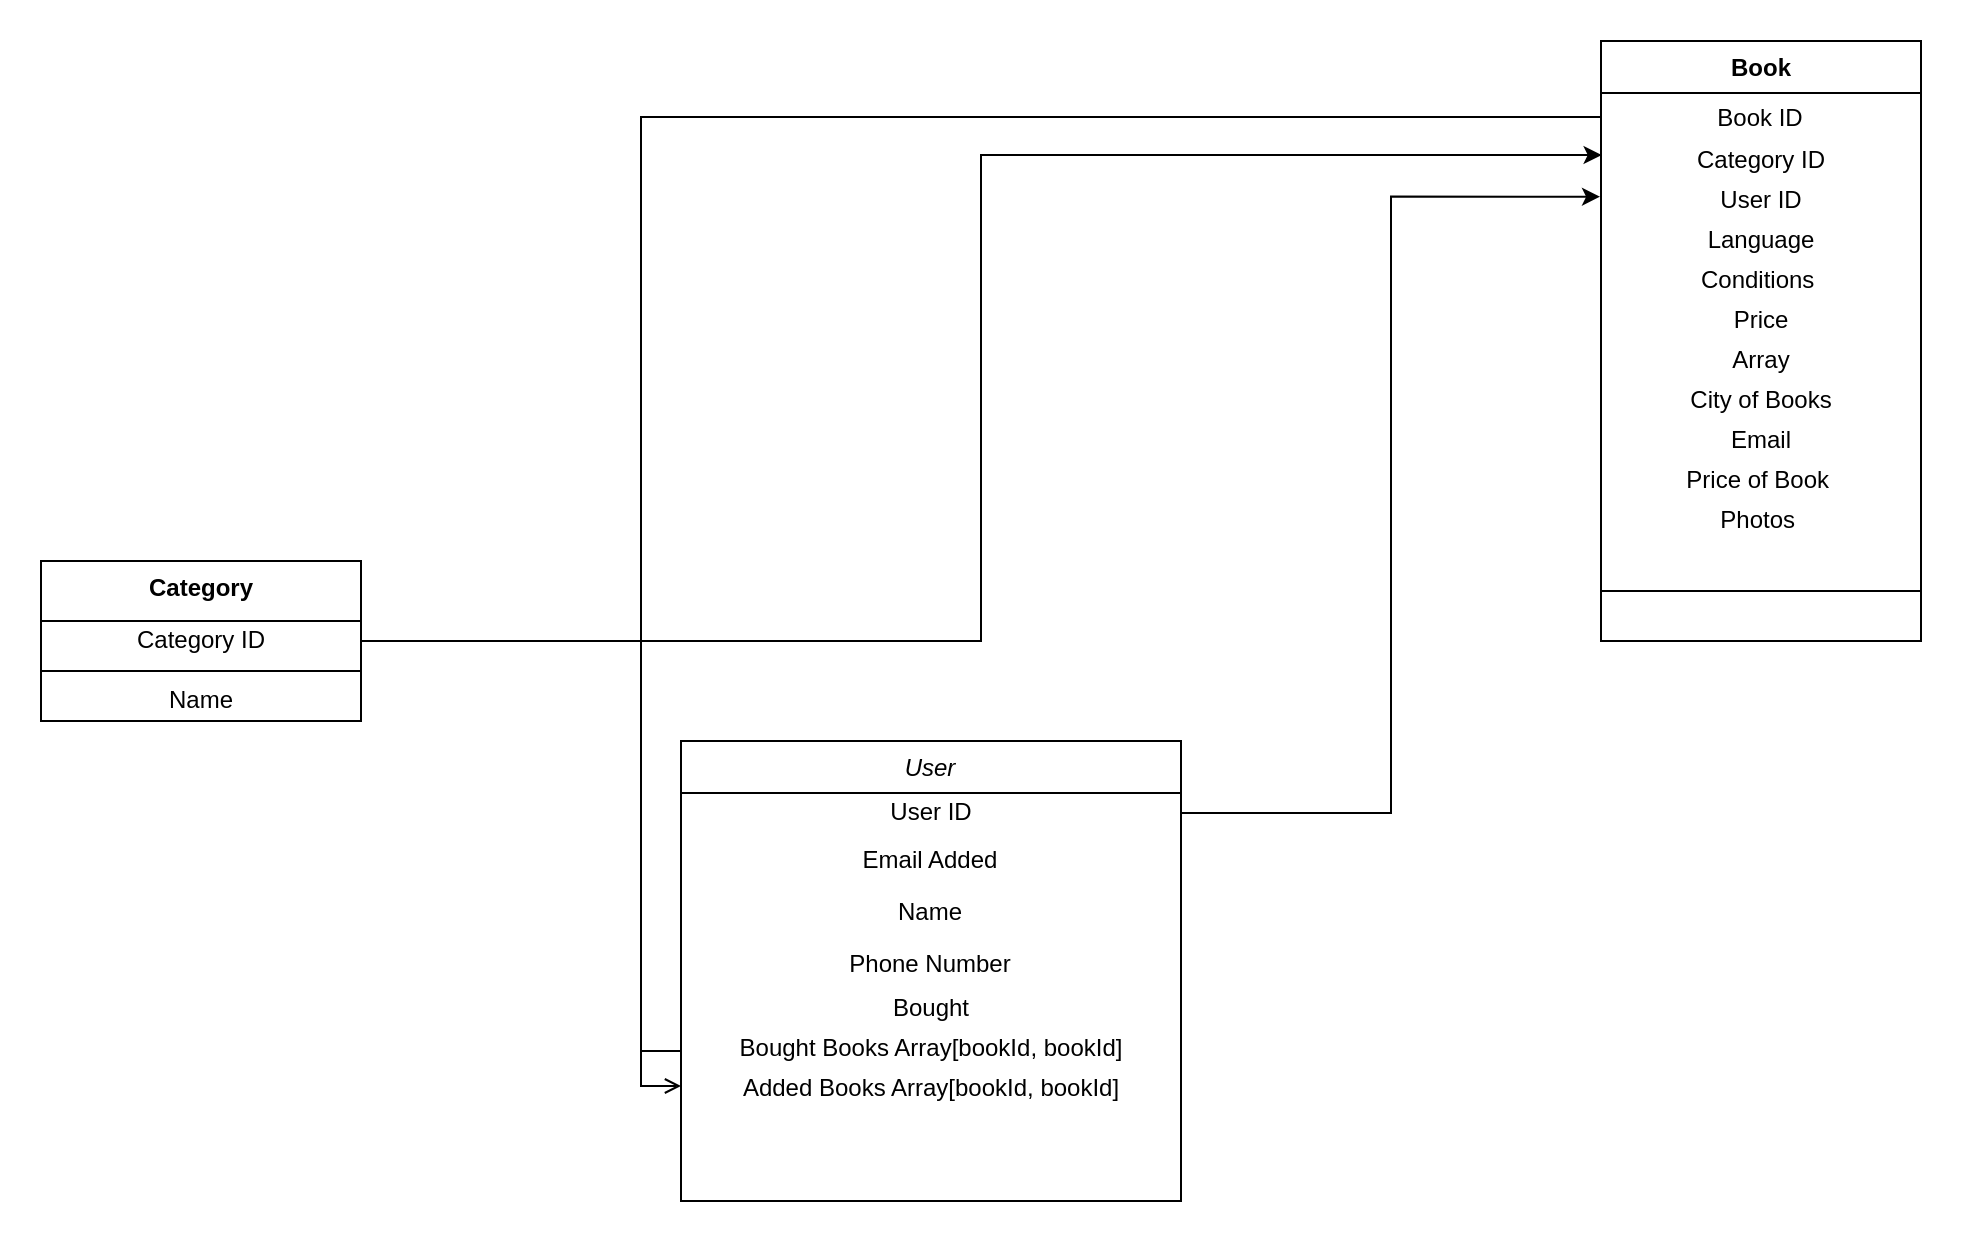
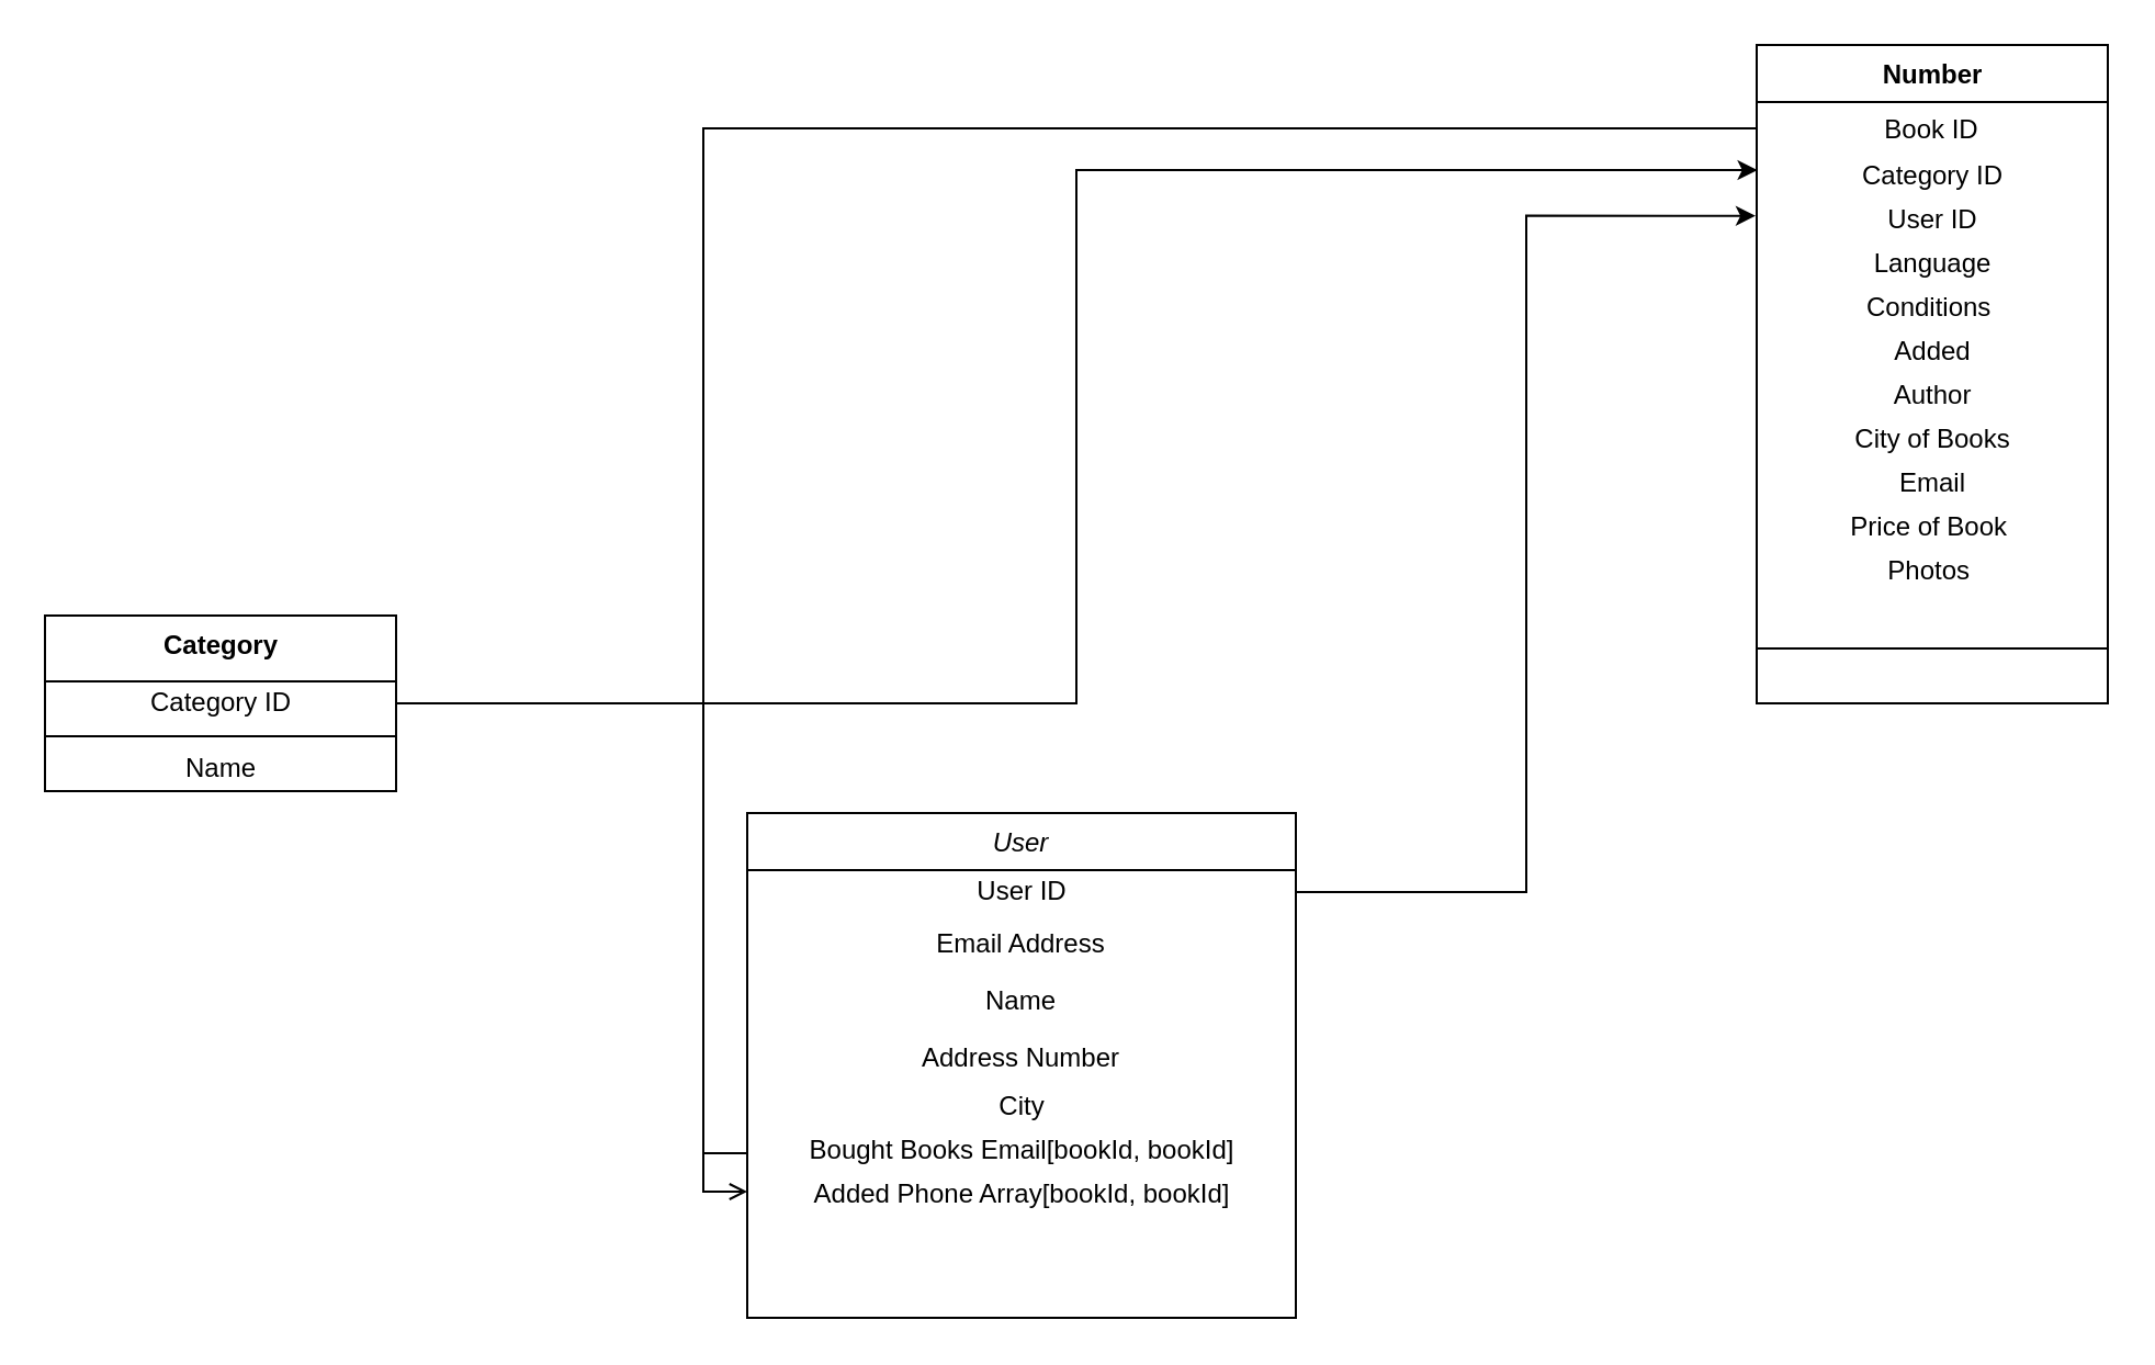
  <mxCell id="0" />
  <mxCell id="1" parent="0" />
  <mxCell id="2" value="User" style="swimlane;fontStyle=2;align=center;verticalAlign=top;childLayout=stackLayout;horizontal=1;startSize=26;horizontalStack=0;resizeParent=1;resizeLast=0;collapsible=1;marginBottom=0;rounded=0;shadow=0;strokeWidth=1;" parent="1" vertex="1"><mxGeometry x="340" y="370" width="250" height="230" as="geometry"><mxRectangle x="230" y="140" width="160" height="26" as="alternateBounds" /></mxGeometry></mxCell>
  <mxCell id="3" value="User ID" style="text;html=1;align=center;verticalAlign=middle;resizable=0;points=[];autosize=1;" vertex="1" parent="2"><mxGeometry y="26" width="250" height="20" as="geometry" /></mxCell>
- <mxCell id="4" value="Email Added" style="text;align=center;verticalAlign=middle;spacingLeft=4;spacingRight=4;overflow=hidden;rotatable=0;points=[[0,0.5],[1,0.5]];portConstraint=eastwest;rounded=0;shadow=0;html=0;labelPosition=center;verticalLabelPosition=middle;" parent="2" vertex="1"><mxGeometry y="46" width="250" height="26" as="geometry" /></mxCell>
+ <mxCell id="4" value="Email Address" style="text;align=center;verticalAlign=middle;spacingLeft=4;spacingRight=4;overflow=hidden;rotatable=0;points=[[0,0.5],[1,0.5]];portConstraint=eastwest;rounded=0;shadow=0;html=0;labelPosition=center;verticalLabelPosition=middle;" parent="2" vertex="1"><mxGeometry y="46" width="250" height="26" as="geometry" /></mxCell>
  <mxCell id="5" value="Name" style="text;align=center;verticalAlign=middle;spacingLeft=4;spacingRight=4;overflow=hidden;rotatable=0;points=[[0,0.5],[1,0.5]];portConstraint=eastwest;labelPosition=center;verticalLabelPosition=middle;" parent="2" vertex="1"><mxGeometry y="72" width="250" height="26" as="geometry" /></mxCell>
- <mxCell id="6" value="Phone Number" style="text;align=center;verticalAlign=middle;spacingLeft=4;spacingRight=4;overflow=hidden;rotatable=0;points=[[0,0.5],[1,0.5]];portConstraint=eastwest;rounded=0;shadow=0;html=0;labelPosition=center;verticalLabelPosition=middle;" parent="2" vertex="1"><mxGeometry y="98" width="250" height="26" as="geometry" /></mxCell>
- <mxCell id="7" value="Bought&lt;br&gt;" style="text;html=1;align=center;verticalAlign=middle;resizable=0;points=[];autosize=1;" vertex="1" parent="2"><mxGeometry y="124" width="250" height="20" as="geometry" /></mxCell>
- <mxCell id="8" value="Bought Books Array[bookId, bookId]" style="text;html=1;align=center;verticalAlign=middle;resizable=0;points=[];autosize=1;" vertex="1" parent="2"><mxGeometry y="144" width="250" height="20" as="geometry" /></mxCell>
- <mxCell id="9" value="Added Books Array[bookId, bookId]" style="text;html=1;align=center;verticalAlign=middle;resizable=0;points=[];autosize=1;" vertex="1" parent="2"><mxGeometry y="164" width="250" height="20" as="geometry" /></mxCell>
+ <mxCell id="6" value="Address Number" style="text;align=center;verticalAlign=middle;spacingLeft=4;spacingRight=4;overflow=hidden;rotatable=0;points=[[0,0.5],[1,0.5]];portConstraint=eastwest;rounded=0;shadow=0;html=0;labelPosition=center;verticalLabelPosition=middle;" parent="2" vertex="1"><mxGeometry y="98" width="250" height="26" as="geometry" /></mxCell>
+ <mxCell id="7" value="City&lt;br&gt;" style="text;html=1;align=center;verticalAlign=middle;resizable=0;points=[];autosize=1;" vertex="1" parent="2"><mxGeometry y="124" width="250" height="20" as="geometry" /></mxCell>
+ <mxCell id="8" value="Bought Books Email[bookId, bookId]" style="text;html=1;align=center;verticalAlign=middle;resizable=0;points=[];autosize=1;" vertex="1" parent="2"><mxGeometry y="144" width="250" height="20" as="geometry" /></mxCell>
+ <mxCell id="9" value="Added Phone Array[bookId, bookId]" style="text;html=1;align=center;verticalAlign=middle;resizable=0;points=[];autosize=1;" vertex="1" parent="2"><mxGeometry y="164" width="250" height="20" as="geometry" /></mxCell>
  <mxCell id="10" value="Category" style="swimlane;fontStyle=1;align=center;verticalAlign=top;childLayout=stackLayout;horizontal=1;startSize=30;horizontalStack=0;resizeParent=1;resizeParentMax=0;resizeLast=0;collapsible=1;marginBottom=0;shadow=0;fillColor=#ffffff;gradientColor=#ffffff;html=1;" vertex="1" parent="1"><mxGeometry x="20" y="280" width="160" height="80" as="geometry" /></mxCell>
  <mxCell id="11" value="Category ID" style="text;html=1;align=center;verticalAlign=middle;resizable=0;points=[];autosize=1;" vertex="1" parent="10"><mxGeometry y="30" width="160" height="20" as="geometry" /></mxCell>
  <mxCell id="12" value="" style="line;strokeWidth=1;fillColor=none;align=left;verticalAlign=middle;spacingTop=-1;spacingLeft=3;spacingRight=3;rotatable=0;labelPosition=right;points=[];portConstraint=eastwest;shadow=0;html=1;" vertex="1" parent="10"><mxGeometry y="50" width="160" height="10" as="geometry" /></mxCell>
  <mxCell id="13" value="Name" style="text;html=1;align=center;verticalAlign=middle;resizable=0;points=[];autosize=1;" vertex="1" parent="10"><mxGeometry y="60" width="160" height="20" as="geometry" /></mxCell>
- <mxCell id="14" value="Book" style="swimlane;fontStyle=1;align=center;verticalAlign=top;childLayout=stackLayout;horizontal=1;startSize=26;horizontalStack=0;resizeParent=1;resizeParentMax=0;resizeLast=0;collapsible=1;marginBottom=0;shadow=0;fillColor=#ffffff;gradientColor=#ffffff;html=1;" vertex="1" parent="1"><mxGeometry x="800" y="20" width="160" height="300" as="geometry" /></mxCell>
+ <mxCell id="14" value="Number" style="swimlane;fontStyle=1;align=center;verticalAlign=top;childLayout=stackLayout;horizontal=1;startSize=26;horizontalStack=0;resizeParent=1;resizeParentMax=0;resizeLast=0;collapsible=1;marginBottom=0;shadow=0;fillColor=#ffffff;gradientColor=#ffffff;html=1;" vertex="1" parent="1"><mxGeometry x="800" y="20" width="160" height="300" as="geometry" /></mxCell>
  <mxCell id="15" value="Book ID" style="text;strokeColor=none;fillColor=none;align=center;verticalAlign=middle;spacingLeft=4;spacingRight=4;overflow=hidden;rotatable=0;points=[[0,0.5],[1,0.5]];portConstraint=eastwest;labelPosition=center;verticalLabelPosition=middle;" vertex="1" parent="14"><mxGeometry y="26" width="160" height="24" as="geometry" /></mxCell>
  <mxCell id="16" value="Category ID" style="text;html=1;align=center;verticalAlign=middle;resizable=0;points=[];autosize=1;" vertex="1" parent="14"><mxGeometry y="50" width="160" height="20" as="geometry" /></mxCell>
  <mxCell id="17" value="User ID" style="text;html=1;align=center;verticalAlign=middle;resizable=0;points=[];autosize=1;" vertex="1" parent="14"><mxGeometry y="70" width="160" height="20" as="geometry" /></mxCell>
  <mxCell id="18" value="Language" style="text;html=1;align=center;verticalAlign=middle;resizable=0;points=[];autosize=1;" vertex="1" parent="14"><mxGeometry y="90" width="160" height="20" as="geometry" /></mxCell>
  <mxCell id="19" value="Conditions&amp;nbsp;" style="text;html=1;align=center;verticalAlign=middle;resizable=0;points=[];autosize=1;" vertex="1" parent="14"><mxGeometry y="110" width="160" height="20" as="geometry" /></mxCell>
- <mxCell id="20" value="Price" style="text;html=1;align=center;verticalAlign=middle;resizable=0;points=[];autosize=1;" vertex="1" parent="14"><mxGeometry y="130" width="160" height="20" as="geometry" /></mxCell>
- <mxCell id="21" value="Array" style="text;html=1;align=center;verticalAlign=middle;resizable=0;points=[];autosize=1;" vertex="1" parent="14"><mxGeometry y="150" width="160" height="20" as="geometry" /></mxCell>
+ <mxCell id="20" value="Added" style="text;html=1;align=center;verticalAlign=middle;resizable=0;points=[];autosize=1;" vertex="1" parent="14"><mxGeometry y="130" width="160" height="20" as="geometry" /></mxCell>
+ <mxCell id="21" value="Author" style="text;html=1;align=center;verticalAlign=middle;resizable=0;points=[];autosize=1;" vertex="1" parent="14"><mxGeometry y="150" width="160" height="20" as="geometry" /></mxCell>
  <mxCell id="22" value="City of Books" style="text;html=1;align=center;verticalAlign=middle;resizable=0;points=[];autosize=1;" vertex="1" parent="14"><mxGeometry y="170" width="160" height="20" as="geometry" /></mxCell>
  <mxCell id="23" value="Email" style="text;html=1;align=center;verticalAlign=middle;resizable=0;points=[];autosize=1;" vertex="1" parent="14"><mxGeometry y="190" width="160" height="20" as="geometry" /></mxCell>
  <mxCell id="24" value="Price of Book&amp;nbsp;" style="text;html=1;align=center;verticalAlign=middle;resizable=0;points=[];autosize=1;" vertex="1" parent="14"><mxGeometry y="210" width="160" height="20" as="geometry" /></mxCell>
  <mxCell id="25" value="Photos&amp;nbsp;" style="text;html=1;align=center;verticalAlign=middle;resizable=0;points=[];autosize=1;" vertex="1" parent="14"><mxGeometry y="230" width="160" height="20" as="geometry" /></mxCell>
  <mxCell id="26" value="" style="line;strokeWidth=1;fillColor=none;align=left;verticalAlign=middle;spacingTop=-1;spacingLeft=3;spacingRight=3;rotatable=0;labelPosition=right;points=[];portConstraint=eastwest;" vertex="1" parent="14"><mxGeometry y="250" width="160" height="50" as="geometry" /></mxCell>
  <mxCell id="27" style="edgeStyle=orthogonalEdgeStyle;rounded=0;orthogonalLoop=1;jettySize=auto;html=1;entryX=-0.003;entryY=0.392;entryDx=0;entryDy=0;entryPerimeter=0;" edge="1" parent="1" source="3" target="17"><mxGeometry relative="1" as="geometry" /></mxCell>
  <mxCell id="28" style="edgeStyle=orthogonalEdgeStyle;rounded=0;orthogonalLoop=1;jettySize=auto;html=1;entryX=0.002;entryY=0.35;entryDx=0;entryDy=0;entryPerimeter=0;" edge="1" parent="1" source="11" target="16"><mxGeometry relative="1" as="geometry" /></mxCell>
  <mxCell id="29" style="edgeStyle=orthogonalEdgeStyle;rounded=0;orthogonalLoop=1;jettySize=auto;html=1;entryX=0;entryY=0.55;entryDx=0;entryDy=0;entryPerimeter=0;endArrow=none;" edge="1" parent="1" source="15" target="8"><mxGeometry relative="1" as="geometry" /></mxCell>
  <mxCell id="30" style="edgeStyle=orthogonalEdgeStyle;rounded=0;orthogonalLoop=1;jettySize=auto;html=1;entryX=0;entryY=0.75;entryDx=0;entryDy=0;endArrow=open;" edge="1" parent="1" source="15" target="2"><mxGeometry relative="1" as="geometry" /></mxCell>
